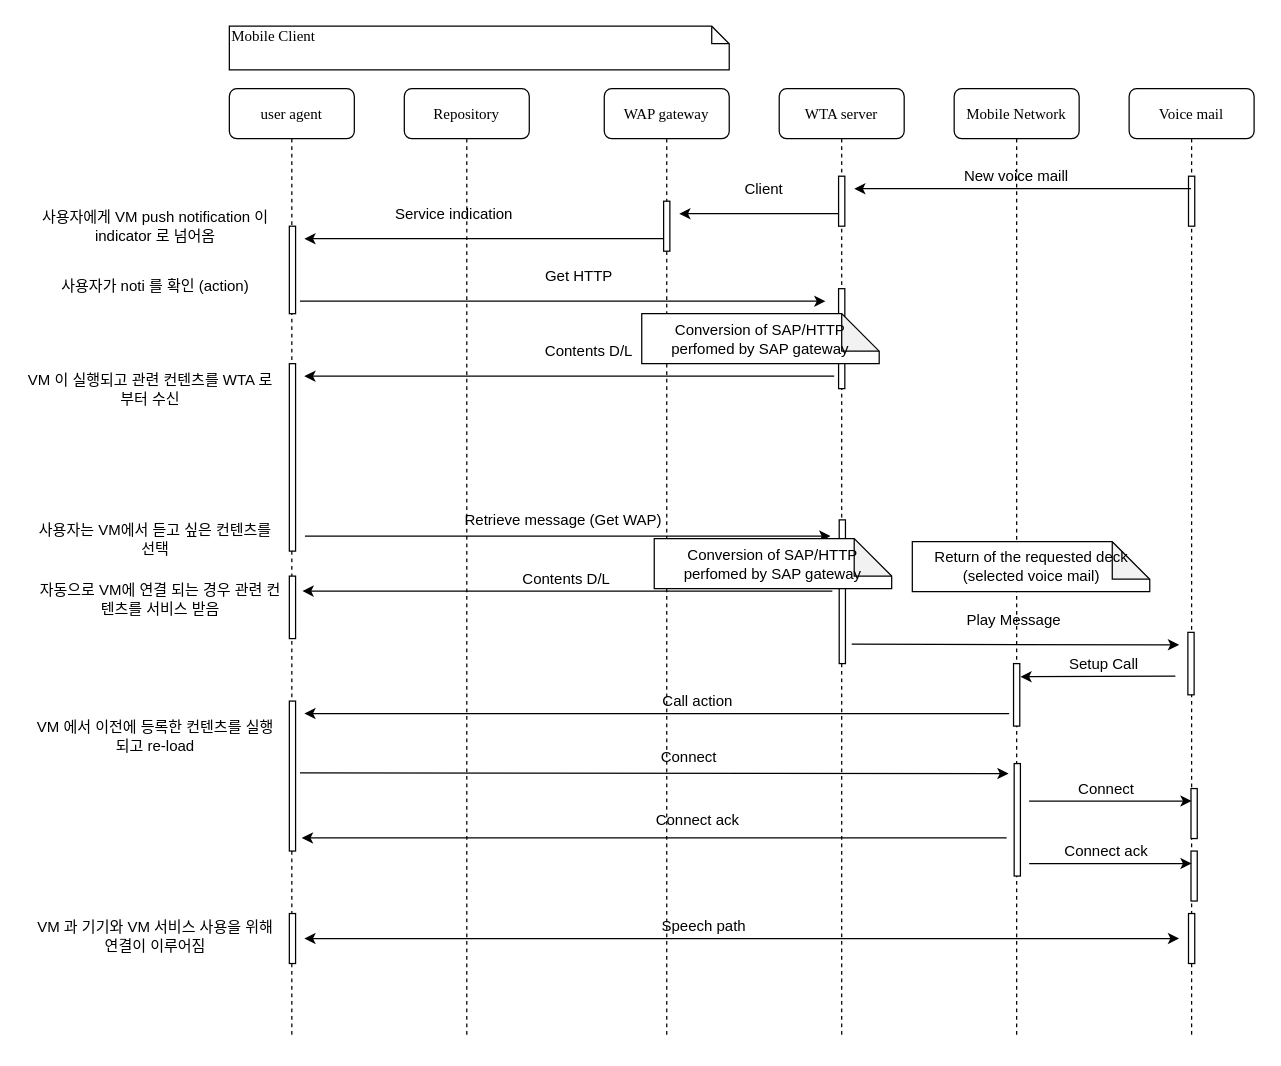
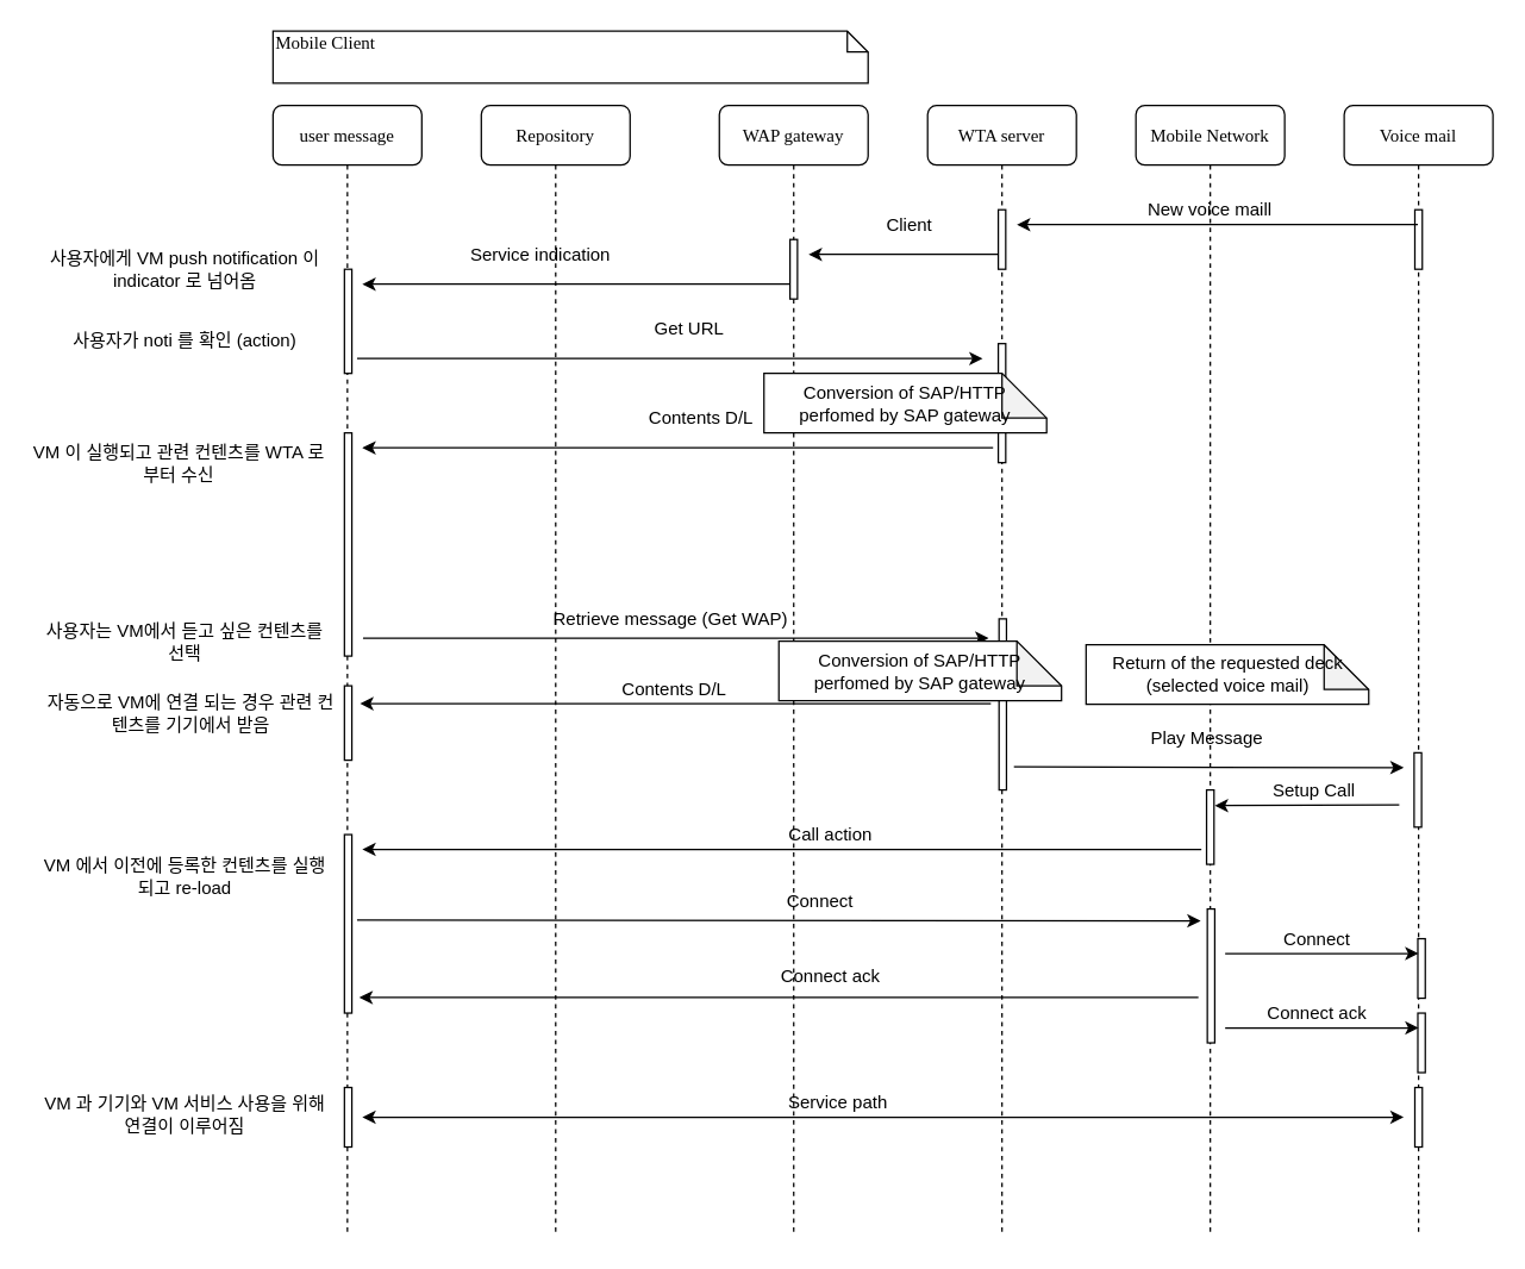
  <mxCell id="0" />
  <mxCell id="1" parent="0" />
  <mxCell id="2" value="Repository" style="shape=umlLifeline;perimeter=lifelinePerimeter;whiteSpace=wrap;html=1;container=1;collapsible=0;recursiveResize=0;outlineConnect=0;rounded=1;shadow=0;comic=0;labelBackgroundColor=none;strokeColor=#000000;strokeWidth=1;fillColor=#FFFFFF;fontFamily=Verdana;fontSize=12;fontColor=#000000;align=center;" parent="1" vertex="1"><mxGeometry x="323" y="70.5" width="100" height="760" as="geometry" /></mxCell>
  <mxCell id="3" value="WAP gateway" style="shape=umlLifeline;perimeter=lifelinePerimeter;whiteSpace=wrap;html=1;container=1;collapsible=0;recursiveResize=0;outlineConnect=0;rounded=1;shadow=0;comic=0;labelBackgroundColor=none;strokeColor=#000000;strokeWidth=1;fillColor=#FFFFFF;fontFamily=Verdana;fontSize=12;fontColor=#000000;align=center;" parent="1" vertex="1"><mxGeometry x="483" y="70.5" width="100" height="760" as="geometry" /></mxCell>
  <mxCell id="4" value="" style="html=1;points=[];perimeter=orthogonalPerimeter;rounded=0;shadow=0;comic=0;labelBackgroundColor=none;strokeColor=#000000;strokeWidth=1;fillColor=#FFFFFF;fontFamily=Verdana;fontSize=12;fontColor=#000000;align=center;" vertex="1" parent="3"><mxGeometry x="47.5" y="90" width="5" height="40" as="geometry" /></mxCell>
  <mxCell id="5" value="WTA server" style="shape=umlLifeline;perimeter=lifelinePerimeter;whiteSpace=wrap;html=1;container=1;collapsible=0;recursiveResize=0;outlineConnect=0;rounded=1;shadow=0;comic=0;labelBackgroundColor=none;strokeColor=#000000;strokeWidth=1;fillColor=#FFFFFF;fontFamily=Verdana;fontSize=12;fontColor=#000000;align=center;" parent="1" vertex="1"><mxGeometry x="623" y="70.5" width="100" height="760" as="geometry" /></mxCell>
  <mxCell id="6" value="" style="html=1;points=[];perimeter=orthogonalPerimeter;rounded=0;shadow=0;comic=0;labelBackgroundColor=none;strokeColor=#000000;strokeWidth=1;fillColor=#FFFFFF;fontFamily=Verdana;fontSize=12;fontColor=#000000;align=center;" vertex="1" parent="5"><mxGeometry x="47.5" y="70" width="5" height="40" as="geometry" /></mxCell>
  <mxCell id="7" value="" style="html=1;points=[];perimeter=orthogonalPerimeter;rounded=0;shadow=0;comic=0;labelBackgroundColor=none;strokeColor=#000000;strokeWidth=1;fillColor=#FFFFFF;fontFamily=Verdana;fontSize=12;fontColor=#000000;align=center;" vertex="1" parent="5"><mxGeometry x="47.5" y="160" width="5" height="80" as="geometry" /></mxCell>
  <mxCell id="8" value="" style="html=1;points=[];perimeter=orthogonalPerimeter;rounded=0;shadow=0;comic=0;labelBackgroundColor=none;strokeColor=#000000;strokeWidth=1;fillColor=#FFFFFF;fontFamily=Verdana;fontSize=12;fontColor=#000000;align=center;" vertex="1" parent="5"><mxGeometry x="48" y="345" width="5" height="115" as="geometry" /></mxCell>
  <mxCell id="9" value="Mobile Network" style="shape=umlLifeline;perimeter=lifelinePerimeter;whiteSpace=wrap;html=1;container=1;collapsible=0;recursiveResize=0;outlineConnect=0;rounded=1;shadow=0;comic=0;labelBackgroundColor=none;strokeColor=#000000;strokeWidth=1;fillColor=#FFFFFF;fontFamily=Verdana;fontSize=12;fontColor=#000000;align=center;" parent="1" vertex="1"><mxGeometry x="763" y="70.5" width="100" height="760" as="geometry" /></mxCell>
  <mxCell id="10" value="" style="html=1;points=[];perimeter=orthogonalPerimeter;rounded=0;shadow=0;comic=0;labelBackgroundColor=none;strokeColor=#000000;strokeWidth=1;fillColor=#FFFFFF;fontFamily=Verdana;fontSize=12;fontColor=#000000;align=center;" vertex="1" parent="9"><mxGeometry x="47.5" y="460" width="5" height="50" as="geometry" /></mxCell>
  <mxCell id="11" value="" style="html=1;points=[];perimeter=orthogonalPerimeter;rounded=0;shadow=0;comic=0;labelBackgroundColor=none;strokeColor=#000000;strokeWidth=1;fillColor=#FFFFFF;fontFamily=Verdana;fontSize=12;fontColor=#000000;align=center;" vertex="1" parent="9"><mxGeometry x="48" y="540" width="5" height="90" as="geometry" /></mxCell>
  <mxCell id="12" value="Voice mail" style="shape=umlLifeline;perimeter=lifelinePerimeter;whiteSpace=wrap;html=1;container=1;collapsible=0;recursiveResize=0;outlineConnect=0;rounded=1;shadow=0;comic=0;labelBackgroundColor=none;strokeColor=#000000;strokeWidth=1;fillColor=#FFFFFF;fontFamily=Verdana;fontSize=12;fontColor=#000000;align=center;" parent="1" vertex="1"><mxGeometry x="903" y="70.5" width="100" height="760" as="geometry" /></mxCell>
  <mxCell id="13" value="" style="html=1;points=[];perimeter=orthogonalPerimeter;rounded=0;shadow=0;comic=0;labelBackgroundColor=none;strokeColor=#000000;strokeWidth=1;fillColor=#FFFFFF;fontFamily=Verdana;fontSize=12;fontColor=#000000;align=center;" parent="12" vertex="1"><mxGeometry x="47.5" y="70" width="5" height="40" as="geometry" /></mxCell>
  <mxCell id="14" value="" style="html=1;points=[];perimeter=orthogonalPerimeter;rounded=0;shadow=0;comic=0;labelBackgroundColor=none;strokeColor=#000000;strokeWidth=1;fillColor=#FFFFFF;fontFamily=Verdana;fontSize=12;fontColor=#000000;align=center;" vertex="1" parent="12"><mxGeometry x="47" y="435" width="5" height="50" as="geometry" /></mxCell>
  <mxCell id="15" value="" style="html=1;points=[];perimeter=orthogonalPerimeter;rounded=0;shadow=0;comic=0;labelBackgroundColor=none;strokeColor=#000000;strokeWidth=1;fillColor=#FFFFFF;fontFamily=Verdana;fontSize=12;fontColor=#000000;align=center;" vertex="1" parent="12"><mxGeometry x="49.5" y="560" width="5" height="40" as="geometry" /></mxCell>
  <mxCell id="16" value="" style="html=1;points=[];perimeter=orthogonalPerimeter;rounded=0;shadow=0;comic=0;labelBackgroundColor=none;strokeColor=#000000;strokeWidth=1;fillColor=#FFFFFF;fontFamily=Verdana;fontSize=12;fontColor=#000000;align=center;" vertex="1" parent="12"><mxGeometry x="49.5" y="610" width="5" height="40" as="geometry" /></mxCell>
  <mxCell id="17" value="" style="html=1;points=[];perimeter=orthogonalPerimeter;rounded=0;shadow=0;comic=0;labelBackgroundColor=none;strokeColor=#000000;strokeWidth=1;fillColor=#FFFFFF;fontFamily=Verdana;fontSize=12;fontColor=#000000;align=center;" vertex="1" parent="12"><mxGeometry x="47.5" y="660" width="5" height="40" as="geometry" /></mxCell>
- <mxCell id="18" value="user agent" style="shape=umlLifeline;perimeter=lifelinePerimeter;whiteSpace=wrap;html=1;container=1;collapsible=0;recursiveResize=0;outlineConnect=0;rounded=1;shadow=0;comic=0;labelBackgroundColor=none;strokeColor=#000000;strokeWidth=1;fillColor=#FFFFFF;fontFamily=Verdana;fontSize=12;fontColor=#000000;align=center;" parent="1" vertex="1"><mxGeometry x="183" y="70.5" width="100" height="760" as="geometry" /></mxCell>
+ <mxCell id="18" value="user message" style="shape=umlLifeline;perimeter=lifelinePerimeter;whiteSpace=wrap;html=1;container=1;collapsible=0;recursiveResize=0;outlineConnect=0;rounded=1;shadow=0;comic=0;labelBackgroundColor=none;strokeColor=#000000;strokeWidth=1;fillColor=#FFFFFF;fontFamily=Verdana;fontSize=12;fontColor=#000000;align=center;" parent="1" vertex="1"><mxGeometry x="183" y="70.5" width="100" height="760" as="geometry" /></mxCell>
  <mxCell id="19" value="" style="html=1;points=[];perimeter=orthogonalPerimeter;rounded=0;shadow=0;comic=0;labelBackgroundColor=none;strokeColor=#000000;strokeWidth=1;fillColor=#FFFFFF;fontFamily=Verdana;fontSize=12;fontColor=#000000;align=center;" vertex="1" parent="18"><mxGeometry x="48" y="110" width="5" height="70" as="geometry" /></mxCell>
  <mxCell id="20" value="" style="html=1;points=[];perimeter=orthogonalPerimeter;rounded=0;shadow=0;comic=0;labelBackgroundColor=none;strokeColor=#000000;strokeWidth=1;fillColor=#FFFFFF;fontFamily=Verdana;fontSize=12;fontColor=#000000;align=center;" vertex="1" parent="18"><mxGeometry x="48" y="220" width="5" height="150" as="geometry" /></mxCell>
  <mxCell id="21" value="" style="html=1;points=[];perimeter=orthogonalPerimeter;rounded=0;shadow=0;comic=0;labelBackgroundColor=none;strokeColor=#000000;strokeWidth=1;fillColor=#FFFFFF;fontFamily=Verdana;fontSize=12;fontColor=#000000;align=center;" vertex="1" parent="18"><mxGeometry x="48" y="390" width="5" height="50" as="geometry" /></mxCell>
  <mxCell id="22" value="" style="html=1;points=[];perimeter=orthogonalPerimeter;rounded=0;shadow=0;comic=0;labelBackgroundColor=none;strokeColor=#000000;strokeWidth=1;fillColor=#FFFFFF;fontFamily=Verdana;fontSize=12;fontColor=#000000;align=center;" vertex="1" parent="18"><mxGeometry x="48" y="490" width="5" height="120" as="geometry" /></mxCell>
  <mxCell id="23" value="" style="html=1;points=[];perimeter=orthogonalPerimeter;rounded=0;shadow=0;comic=0;labelBackgroundColor=none;strokeColor=#000000;strokeWidth=1;fillColor=#FFFFFF;fontFamily=Verdana;fontSize=12;fontColor=#000000;align=center;" vertex="1" parent="18"><mxGeometry x="48" y="660" width="5" height="40" as="geometry" /></mxCell>
  <mxCell id="24" value="Mobile Client" style="shape=note;whiteSpace=wrap;html=1;size=14;verticalAlign=top;align=left;spacingTop=-6;rounded=0;shadow=0;comic=0;labelBackgroundColor=none;strokeColor=#000000;strokeWidth=1;fillColor=#FFFFFF;fontFamily=Verdana;fontSize=12;fontColor=#000000;" parent="1" vertex="1"><mxGeometry x="183" y="20.5" width="400" height="35" as="geometry" /></mxCell>
  <mxCell id="25" value="" style="endArrow=classic;html=1;" edge="1" parent="1"><mxGeometry width="50" height="50" relative="1" as="geometry"><mxPoint x="952.5" y="150.5" as="sourcePoint" /><mxPoint x="683" y="150.5" as="targetPoint" /></mxGeometry></mxCell>
  <mxCell id="26" value="" style="endArrow=classic;html=1;" edge="1" parent="1"><mxGeometry width="50" height="50" relative="1" as="geometry"><mxPoint x="670.5" y="170.5" as="sourcePoint" /><mxPoint x="543" y="170.5" as="targetPoint" /></mxGeometry></mxCell>
  <mxCell id="27" value="" style="endArrow=classic;html=1;" edge="1" parent="1"><mxGeometry width="50" height="50" relative="1" as="geometry"><mxPoint x="530.5" y="190.5" as="sourcePoint" /><mxPoint x="243" y="190.5" as="targetPoint" /></mxGeometry></mxCell>
  <mxCell id="28" value="New voice maill&lt;br&gt;" style="text;html=1;strokeColor=none;fillColor=none;align=center;verticalAlign=middle;whiteSpace=wrap;rounded=0;" vertex="1" parent="1"><mxGeometry x="753" y="130.5" width="120" height="20" as="geometry" /></mxCell>
  <mxCell id="29" value="Client" style="text;html=1;strokeColor=none;fillColor=none;align=center;verticalAlign=middle;whiteSpace=wrap;rounded=0;" vertex="1" parent="1"><mxGeometry x="550.5" y="140.5" width="120" height="20" as="geometry" /></mxCell>
  <mxCell id="30" value="Service indication" style="text;html=1;strokeColor=none;fillColor=none;align=center;verticalAlign=middle;whiteSpace=wrap;rounded=0;" vertex="1" parent="1"><mxGeometry x="303" y="160.5" width="120" height="20" as="geometry" /></mxCell>
  <mxCell id="31" value="" style="endArrow=classic;html=1;" edge="1" parent="1"><mxGeometry width="50" height="50" relative="1" as="geometry"><mxPoint x="239.5" y="240.5" as="sourcePoint" /><mxPoint x="660" y="240.5" as="targetPoint" /></mxGeometry></mxCell>
- <mxCell id="32" value="Get HTTP" style="text;html=1;strokeColor=none;fillColor=none;align=center;verticalAlign=middle;whiteSpace=wrap;rounded=0;" vertex="1" parent="1"><mxGeometry x="403" y="210.5" width="120" height="20" as="geometry" /></mxCell>
+ <mxCell id="32" value="Get URL" style="text;html=1;strokeColor=none;fillColor=none;align=center;verticalAlign=middle;whiteSpace=wrap;rounded=0;" vertex="1" parent="1"><mxGeometry x="403" y="210.5" width="120" height="20" as="geometry" /></mxCell>
  <mxCell id="33" value="" style="endArrow=classic;html=1;" edge="1" parent="1"><mxGeometry width="50" height="50" relative="1" as="geometry"><mxPoint x="667" y="300.5" as="sourcePoint" /><mxPoint x="243" y="300.5" as="targetPoint" /></mxGeometry></mxCell>
  <mxCell id="34" value="Contents D/L" style="text;html=1;strokeColor=none;fillColor=none;align=center;verticalAlign=middle;whiteSpace=wrap;rounded=0;" vertex="1" parent="1"><mxGeometry x="410.5" y="270.5" width="120" height="20" as="geometry" /></mxCell>
  <mxCell id="35" value="Conversion of SAP/HTTP perfomed by SAP gateway" style="shape=note;whiteSpace=wrap;html=1;backgroundOutline=1;darkOpacity=0.05;rotation=0;" vertex="1" parent="1"><mxGeometry x="513" y="250.5" width="190" height="40" as="geometry" /></mxCell>
  <mxCell id="36" value="" style="endArrow=classic;html=1;" edge="1" parent="1"><mxGeometry width="50" height="50" relative="1" as="geometry"><mxPoint x="243.5" y="428.5" as="sourcePoint" /><mxPoint x="664" y="428.5" as="targetPoint" /></mxGeometry></mxCell>
  <mxCell id="37" value="" style="endArrow=classic;html=1;" edge="1" parent="1"><mxGeometry width="50" height="50" relative="1" as="geometry"><mxPoint x="239.5" y="618" as="sourcePoint" /><mxPoint x="806.5" y="618.5" as="targetPoint" /></mxGeometry></mxCell>
  <mxCell id="38" value="" style="endArrow=classic;html=1;" edge="1" parent="1"><mxGeometry width="50" height="50" relative="1" as="geometry"><mxPoint x="823" y="640.5" as="sourcePoint" /><mxPoint x="953" y="640.5" as="targetPoint" /></mxGeometry></mxCell>
  <mxCell id="39" value="" style="endArrow=classic;html=1;" edge="1" parent="1"><mxGeometry width="50" height="50" relative="1" as="geometry"><mxPoint x="823" y="690.5" as="sourcePoint" /><mxPoint x="953" y="690.5" as="targetPoint" /></mxGeometry></mxCell>
  <mxCell id="40" value="" style="endArrow=classic;html=1;" edge="1" parent="1"><mxGeometry width="50" height="50" relative="1" as="geometry"><mxPoint x="665.5" y="472.5" as="sourcePoint" /><mxPoint x="241.5" y="472.5" as="targetPoint" /></mxGeometry></mxCell>
  <mxCell id="41" value="" style="endArrow=classic;html=1;" edge="1" parent="1"><mxGeometry width="50" height="50" relative="1" as="geometry"><mxPoint x="681" y="515" as="sourcePoint" /><mxPoint x="943" y="515.5" as="targetPoint" /></mxGeometry></mxCell>
  <mxCell id="42" value="" style="endArrow=classic;html=1;" edge="1" parent="1"><mxGeometry width="50" height="50" relative="1" as="geometry"><mxPoint x="940" y="540.5" as="sourcePoint" /><mxPoint x="816" y="541" as="targetPoint" /></mxGeometry></mxCell>
  <mxCell id="43" value="" style="endArrow=classic;html=1;" edge="1" parent="1"><mxGeometry width="50" height="50" relative="1" as="geometry"><mxPoint x="807" y="570.5" as="sourcePoint" /><mxPoint x="243" y="570.5" as="targetPoint" /></mxGeometry></mxCell>
  <mxCell id="44" value="" style="endArrow=classic;html=1;" edge="1" parent="1"><mxGeometry width="50" height="50" relative="1" as="geometry"><mxPoint x="805" y="670" as="sourcePoint" /><mxPoint x="241" y="670" as="targetPoint" /></mxGeometry></mxCell>
  <mxCell id="45" value="" style="endArrow=classic;startArrow=classic;html=1;" edge="1" parent="1"><mxGeometry width="50" height="50" relative="1" as="geometry"><mxPoint x="243" y="750.5" as="sourcePoint" /><mxPoint x="943" y="750.5" as="targetPoint" /></mxGeometry></mxCell>
  <mxCell id="46" value="Retrieve message (Get WAP)" style="text;html=1;strokeColor=none;fillColor=none;align=center;verticalAlign=middle;whiteSpace=wrap;rounded=0;" vertex="1" parent="1"><mxGeometry x="343" y="405.5" width="215" height="20" as="geometry" /></mxCell>
  <mxCell id="47" value="Contents D/L" style="text;html=1;strokeColor=none;fillColor=none;align=center;verticalAlign=middle;whiteSpace=wrap;rounded=0;" vertex="1" parent="1"><mxGeometry x="393" y="453" width="120" height="20" as="geometry" /></mxCell>
  <mxCell id="48" value="Play Message" style="text;html=1;strokeColor=none;fillColor=none;align=center;verticalAlign=middle;whiteSpace=wrap;rounded=0;" vertex="1" parent="1"><mxGeometry x="750.5" y="485.5" width="120" height="20" as="geometry" /></mxCell>
  <mxCell id="49" value="Setup Call" style="text;html=1;strokeColor=none;fillColor=none;align=center;verticalAlign=middle;whiteSpace=wrap;rounded=0;" vertex="1" parent="1"><mxGeometry x="823" y="520.5" width="120" height="20" as="geometry" /></mxCell>
  <mxCell id="50" value="Call action" style="text;html=1;strokeColor=none;fillColor=none;align=center;verticalAlign=middle;whiteSpace=wrap;rounded=0;" vertex="1" parent="1"><mxGeometry x="498" y="550.5" width="120" height="20" as="geometry" /></mxCell>
  <mxCell id="51" value="Connect" style="text;html=1;strokeColor=none;fillColor=none;align=center;verticalAlign=middle;whiteSpace=wrap;rounded=0;" vertex="1" parent="1"><mxGeometry x="490.5" y="595.5" width="120" height="20" as="geometry" /></mxCell>
  <mxCell id="52" value="Connect ack" style="text;html=1;strokeColor=none;fillColor=none;align=center;verticalAlign=middle;whiteSpace=wrap;rounded=0;" vertex="1" parent="1"><mxGeometry x="498" y="645.5" width="120" height="20" as="geometry" /></mxCell>
- <mxCell id="53" value="Speech path" style="text;html=1;strokeColor=none;fillColor=none;align=center;verticalAlign=middle;whiteSpace=wrap;rounded=0;" vertex="1" parent="1"><mxGeometry x="503" y="730.5" width="120" height="20" as="geometry" /></mxCell>
+ <mxCell id="53" value="Service path" style="text;html=1;strokeColor=none;fillColor=none;align=center;verticalAlign=middle;whiteSpace=wrap;rounded=0;" vertex="1" parent="1"><mxGeometry x="503" y="730.5" width="120" height="20" as="geometry" /></mxCell>
  <mxCell id="54" value="Connect ack" style="text;html=1;strokeColor=none;fillColor=none;align=center;verticalAlign=middle;whiteSpace=wrap;rounded=0;" vertex="1" parent="1"><mxGeometry x="824.5" y="670.5" width="120" height="20" as="geometry" /></mxCell>
  <mxCell id="55" value="Connect" style="text;html=1;strokeColor=none;fillColor=none;align=center;verticalAlign=middle;whiteSpace=wrap;rounded=0;" vertex="1" parent="1"><mxGeometry x="824.5" y="620.5" width="120" height="20" as="geometry" /></mxCell>
  <mxCell id="56" value="사용자에게 VM push notification 이 indicator 로 넘어옴" style="text;html=1;strokeColor=none;fillColor=none;align=center;verticalAlign=middle;whiteSpace=wrap;rounded=0;" vertex="1" parent="1"><mxGeometry x="20" y="146" width="208" height="70" as="geometry" /></mxCell>
  <mxCell id="57" value="Conversion of SAP/HTTP perfomed by SAP gateway" style="shape=note;whiteSpace=wrap;html=1;backgroundOutline=1;darkOpacity=0.05;rotation=0;" vertex="1" parent="1"><mxGeometry x="523" y="430.5" width="190" height="40" as="geometry" /></mxCell>
  <mxCell id="58" value="Return of the requested deck (selected voice mail)" style="shape=note;whiteSpace=wrap;html=1;backgroundOutline=1;darkOpacity=0.05;rotation=0;" vertex="1" parent="1"><mxGeometry x="729.5" y="433" width="190" height="40" as="geometry" /></mxCell>
  <mxCell id="59" value="사용자가 noti 를 확인 (action)" style="text;html=1;strokeColor=none;fillColor=none;align=center;verticalAlign=middle;whiteSpace=wrap;rounded=0;" vertex="1" parent="1"><mxGeometry x="24" y="210.5" width="200" height="36" as="geometry" /></mxCell>
  <mxCell id="60" value="VM 이 실행되고 관련 컨텐츠를 WTA 로 부터 수신" style="text;html=1;strokeColor=none;fillColor=none;align=center;verticalAlign=middle;whiteSpace=wrap;rounded=0;" vertex="1" parent="1"><mxGeometry x="20" y="292.5" width="200" height="36" as="geometry" /></mxCell>
  <mxCell id="61" value="사용자는 VM에서 듣고 싶은 컨텐츠를 선택" style="text;html=1;strokeColor=none;fillColor=none;align=center;verticalAlign=middle;whiteSpace=wrap;rounded=0;" vertex="1" parent="1"><mxGeometry x="24" y="412.5" width="200" height="36" as="geometry" /></mxCell>
- <mxCell id="62" value="자동으로 VM에 연결 되는 경우 관련 컨텐츠를 서비스 받음" style="text;html=1;strokeColor=none;fillColor=none;align=center;verticalAlign=middle;whiteSpace=wrap;rounded=0;" vertex="1" parent="1"><mxGeometry x="28" y="460.5" width="200" height="36" as="geometry" /></mxCell>
+ <mxCell id="62" value="자동으로 VM에 연결 되는 경우 관련 컨텐츠를 기기에서 받음" style="text;html=1;strokeColor=none;fillColor=none;align=center;verticalAlign=middle;whiteSpace=wrap;rounded=0;" vertex="1" parent="1"><mxGeometry x="28" y="460.5" width="200" height="36" as="geometry" /></mxCell>
  <mxCell id="63" value="VM 에서 이전에 등록한 컨텐츠를 실행되고 re-load" style="text;html=1;strokeColor=none;fillColor=none;align=center;verticalAlign=middle;whiteSpace=wrap;rounded=0;" vertex="1" parent="1"><mxGeometry x="24" y="570.5" width="200" height="36" as="geometry" /></mxCell>
  <mxCell id="64" value="VM 과 기기와 VM 서비스 사용을 위해 연결이 이루어짐" style="text;html=1;strokeColor=none;fillColor=none;align=center;verticalAlign=middle;whiteSpace=wrap;rounded=0;" vertex="1" parent="1"><mxGeometry x="24" y="730.5" width="200" height="36" as="geometry" /></mxCell>
